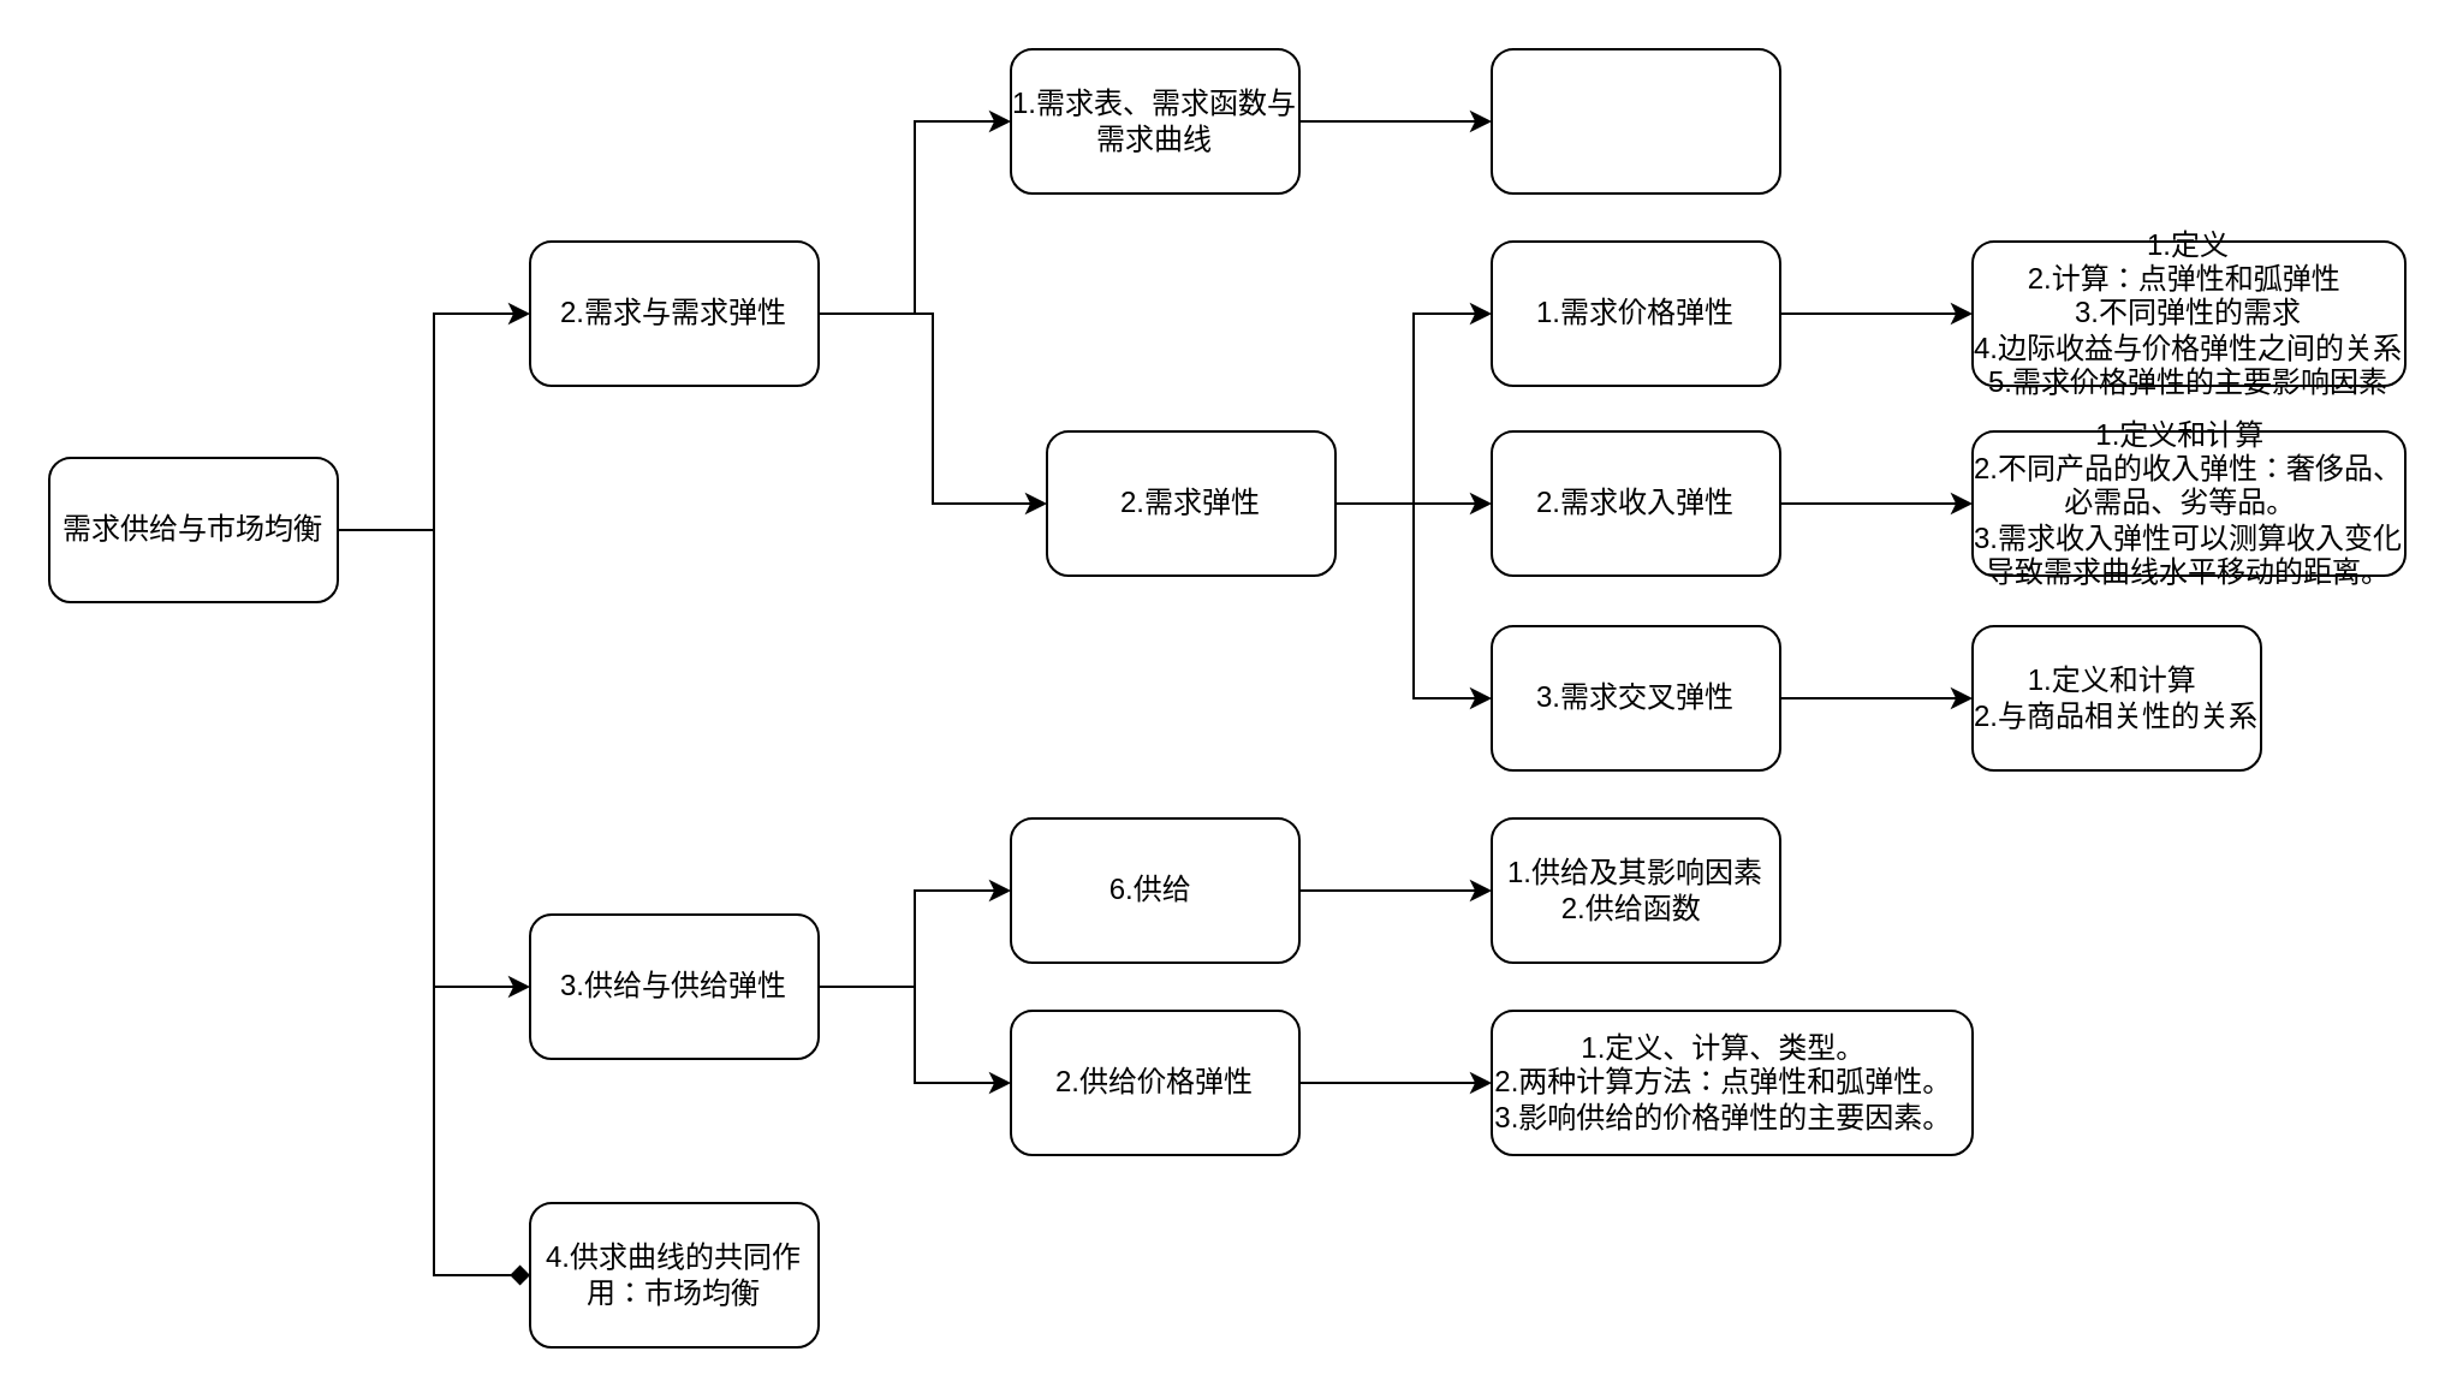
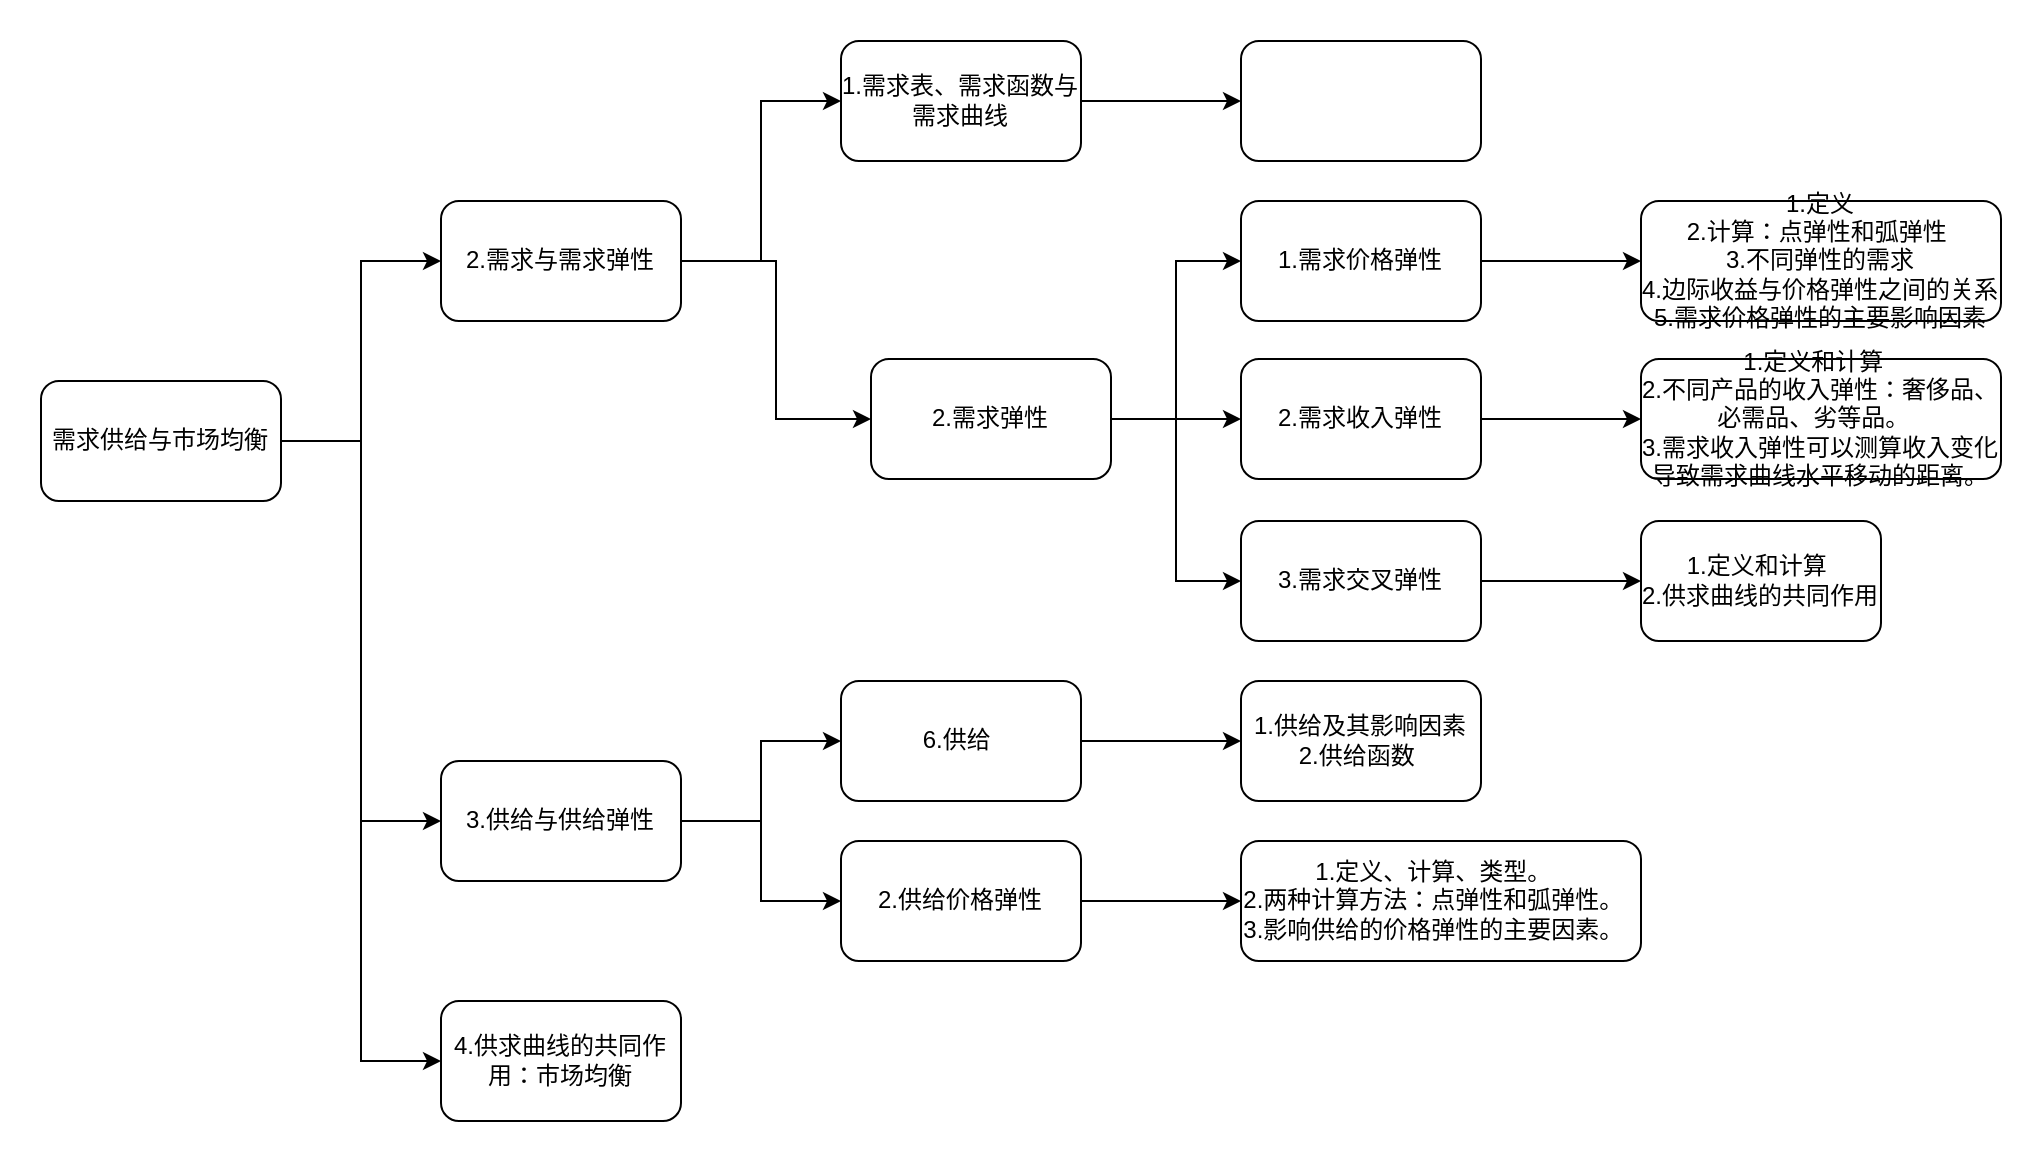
  <mxCell id="0" />
  <mxCell id="1" parent="0" />
  <mxCell id="2" style="edgeStyle=orthogonalEdgeStyle;rounded=0;orthogonalLoop=1;jettySize=auto;html=1;entryX=0;entryY=0.5;entryDx=0;entryDy=0;" parent="1" source="5" target="13" edge="1"><mxGeometry relative="1" as="geometry" /></mxCell>
- <mxCell id="3" style="edgeStyle=orthogonalEdgeStyle;rounded=0;orthogonalLoop=1;jettySize=auto;html=1;entryX=0;entryY=0.5;entryDx=0;entryDy=0;endArrow=diamond;" parent="1" source="5" target="10" edge="1"><mxGeometry relative="1" as="geometry" /></mxCell>
+ <mxCell id="3" style="edgeStyle=orthogonalEdgeStyle;rounded=0;orthogonalLoop=1;jettySize=auto;html=1;entryX=0;entryY=0.5;entryDx=0;entryDy=0;" parent="1" source="5" target="10" edge="1"><mxGeometry relative="1" as="geometry" /></mxCell>
  <mxCell id="4" style="edgeStyle=orthogonalEdgeStyle;rounded=0;orthogonalLoop=1;jettySize=auto;html=1;entryX=0;entryY=0.5;entryDx=0;entryDy=0;" parent="1" source="5" target="30" edge="1"><mxGeometry relative="1" as="geometry" /></mxCell>
  <mxCell id="5" value="需求供给与市场均衡" style="rounded=1;whiteSpace=wrap;html=1;" parent="1" vertex="1"><mxGeometry x="20" y="190" width="120" height="60" as="geometry" /></mxCell>
  <mxCell id="6" value="" style="edgeStyle=orthogonalEdgeStyle;rounded=0;orthogonalLoop=1;jettySize=auto;html=1;entryX=0;entryY=0.5;entryDx=0;entryDy=0;" parent="1" source="9" target="15" edge="1"><mxGeometry relative="1" as="geometry" /></mxCell>
  <mxCell id="7" style="edgeStyle=orthogonalEdgeStyle;rounded=0;orthogonalLoop=1;jettySize=auto;html=1;entryX=0;entryY=0.5;entryDx=0;entryDy=0;" parent="1" source="9" target="19" edge="1"><mxGeometry relative="1" as="geometry" /></mxCell>
  <mxCell id="8" style="edgeStyle=orthogonalEdgeStyle;rounded=0;orthogonalLoop=1;jettySize=auto;html=1;entryX=0;entryY=0.5;entryDx=0;entryDy=0;" parent="1" source="9" target="17" edge="1"><mxGeometry relative="1" as="geometry" /></mxCell>
  <mxCell id="9" value="2.需求弹性" style="whiteSpace=wrap;html=1;rounded=1;" parent="1" vertex="1"><mxGeometry x="435" y="179" width="120" height="60" as="geometry" /></mxCell>
  <mxCell id="10" value="4.供求曲线的共同作用：市场均衡" style="whiteSpace=wrap;html=1;rounded=1;" parent="1" vertex="1"><mxGeometry x="220" y="500" width="120" height="60" as="geometry" /></mxCell>
  <mxCell id="11" value="" style="edgeStyle=orthogonalEdgeStyle;rounded=0;orthogonalLoop=1;jettySize=auto;html=1;" parent="1" source="13" target="24" edge="1"><mxGeometry relative="1" as="geometry" /></mxCell>
  <mxCell id="12" style="edgeStyle=orthogonalEdgeStyle;rounded=0;orthogonalLoop=1;jettySize=auto;html=1;entryX=0;entryY=0.5;entryDx=0;entryDy=0;" parent="1" source="13" target="26" edge="1"><mxGeometry relative="1" as="geometry" /></mxCell>
  <mxCell id="13" value="3.供给与供给弹性" style="whiteSpace=wrap;html=1;rounded=1;" parent="1" vertex="1"><mxGeometry x="220" y="380" width="120" height="60" as="geometry" /></mxCell>
  <mxCell id="14" value="" style="edgeStyle=orthogonalEdgeStyle;rounded=0;orthogonalLoop=1;jettySize=auto;html=1;" parent="1" source="15" target="20" edge="1"><mxGeometry relative="1" as="geometry" /></mxCell>
  <mxCell id="15" value="1.需求价格弹性" style="whiteSpace=wrap;html=1;rounded=1;" parent="1" vertex="1"><mxGeometry x="620" y="100" width="120" height="60" as="geometry" /></mxCell>
  <mxCell id="16" value="" style="edgeStyle=orthogonalEdgeStyle;rounded=0;orthogonalLoop=1;jettySize=auto;html=1;exitX=1;exitY=0.5;exitDx=0;exitDy=0;entryX=0;entryY=0.5;entryDx=0;entryDy=0;" parent="1" source="17" target="22" edge="1"><mxGeometry relative="1" as="geometry"><mxPoint x="730" y="289" as="sourcePoint" /><mxPoint x="810" y="289" as="targetPoint" /></mxGeometry></mxCell>
  <mxCell id="17" value="3.需求交叉弹性" style="whiteSpace=wrap;html=1;rounded=1;" parent="1" vertex="1"><mxGeometry x="620" y="260" width="120" height="60" as="geometry" /></mxCell>
  <mxCell id="18" value="" style="edgeStyle=orthogonalEdgeStyle;rounded=0;orthogonalLoop=1;jettySize=auto;html=1;" parent="1" source="19" target="21" edge="1"><mxGeometry relative="1" as="geometry" /></mxCell>
  <mxCell id="19" value="2.需求收入弹性" style="whiteSpace=wrap;html=1;rounded=1;" parent="1" vertex="1"><mxGeometry x="620" y="179" width="120" height="60" as="geometry" /></mxCell>
  <mxCell id="20" value="&lt;div&gt;1.定义&lt;/div&gt;&lt;div&gt;2.计算：点弹性和弧弹性&amp;nbsp;&lt;br&gt;&lt;div style=&quot;border-color: var(--border-color);&quot;&gt;3.不同弹性的需求&lt;/div&gt;&lt;div style=&quot;border-color: var(--border-color);&quot;&gt;4.边际收益与价格弹性之间的关系&lt;/div&gt;&lt;div style=&quot;border-color: var(--border-color);&quot;&gt;5.需求价格弹性的主要影响因素&lt;/div&gt;&lt;/div&gt;" style="whiteSpace=wrap;html=1;rounded=1;" parent="1" vertex="1"><mxGeometry x="820" y="100" width="180" height="60" as="geometry" /></mxCell>
  <mxCell id="21" value="&lt;div&gt;1.定义和计算&amp;nbsp;&amp;nbsp;&lt;/div&gt;&lt;div&gt;2.不同产品的收入弹性：奢侈品、必需品、劣等品。&amp;nbsp;&amp;nbsp;&lt;/div&gt;&lt;div&gt;3.需求收入弹性可以测算收入变化导致需求曲线水平移动的距离。&lt;/div&gt;" style="whiteSpace=wrap;html=1;rounded=1;" parent="1" vertex="1"><mxGeometry x="820" y="179" width="180" height="60" as="geometry" /></mxCell>
- <mxCell id="22" value="&lt;div&gt;1.定义和计算&amp;nbsp;&lt;/div&gt;&lt;div&gt;2.与商品相关性的关系&lt;/div&gt;" style="whiteSpace=wrap;html=1;rounded=1;" parent="1" vertex="1"><mxGeometry x="820" y="260" width="120" height="60" as="geometry" /></mxCell>
+ <mxCell id="22" value="&lt;div&gt;1.定义和计算&amp;nbsp;&lt;/div&gt;&lt;div&gt;2.供求曲线的共同作用&lt;/div&gt;" style="whiteSpace=wrap;html=1;rounded=1;" parent="1" vertex="1"><mxGeometry x="820" y="260" width="120" height="60" as="geometry" /></mxCell>
  <mxCell id="23" value="" style="edgeStyle=orthogonalEdgeStyle;rounded=0;orthogonalLoop=1;jettySize=auto;html=1;" parent="1" source="24" target="34" edge="1"><mxGeometry relative="1" as="geometry" /></mxCell>
  <mxCell id="24" value="6.供给&amp;nbsp;" style="whiteSpace=wrap;html=1;rounded=1;" parent="1" vertex="1"><mxGeometry x="420" y="340" width="120" height="60" as="geometry" /></mxCell>
  <mxCell id="25" value="" style="edgeStyle=orthogonalEdgeStyle;rounded=0;orthogonalLoop=1;jettySize=auto;html=1;" parent="1" source="26" target="27" edge="1"><mxGeometry relative="1" as="geometry" /></mxCell>
  <mxCell id="26" value="2.供给价格弹性" style="whiteSpace=wrap;html=1;rounded=1;" parent="1" vertex="1"><mxGeometry x="420" y="420" width="120" height="60" as="geometry" /></mxCell>
  <mxCell id="27" value="&lt;div&gt;1.定义、计算、类型。&amp;nbsp;&amp;nbsp;&lt;/div&gt;&lt;div&gt;2.两种计算方法：点弹性和弧弹性。&amp;nbsp;&amp;nbsp;&lt;/div&gt;&lt;div&gt;3.影响供给的价格弹性的主要因素。&amp;nbsp;&amp;nbsp;&lt;/div&gt;" style="whiteSpace=wrap;html=1;rounded=1;" parent="1" vertex="1"><mxGeometry x="620" y="420" width="200" height="60" as="geometry" /></mxCell>
  <mxCell id="28" style="edgeStyle=orthogonalEdgeStyle;rounded=0;orthogonalLoop=1;jettySize=auto;html=1;entryX=0;entryY=0.5;entryDx=0;entryDy=0;" parent="1" source="30" target="9" edge="1"><mxGeometry relative="1" as="geometry" /></mxCell>
  <mxCell id="29" style="edgeStyle=orthogonalEdgeStyle;rounded=0;orthogonalLoop=1;jettySize=auto;html=1;entryX=0;entryY=0.5;entryDx=0;entryDy=0;" parent="1" source="30" target="32" edge="1"><mxGeometry relative="1" as="geometry" /></mxCell>
  <mxCell id="30" value="2.需求与需求弹性" style="whiteSpace=wrap;html=1;rounded=1;" parent="1" vertex="1"><mxGeometry x="220" y="100" width="120" height="60" as="geometry" /></mxCell>
  <mxCell id="31" value="" style="edgeStyle=orthogonalEdgeStyle;rounded=0;orthogonalLoop=1;jettySize=auto;html=1;" parent="1" source="32" target="33" edge="1"><mxGeometry relative="1" as="geometry" /></mxCell>
  <mxCell id="32" value="1.需求表、需求函数与需求曲线" style="whiteSpace=wrap;html=1;rounded=1;" parent="1" vertex="1"><mxGeometry x="420" y="20" width="120" height="60" as="geometry" /></mxCell>
  <mxCell id="33" value="" style="whiteSpace=wrap;html=1;rounded=1;" parent="1" vertex="1"><mxGeometry x="620" y="20" width="120" height="60" as="geometry" /></mxCell>
  <mxCell id="34" value="1.供给及其影响因素&lt;br&gt;2.供给函数&amp;nbsp;" style="whiteSpace=wrap;html=1;rounded=1;" parent="1" vertex="1"><mxGeometry x="620" y="340" width="120" height="60" as="geometry" /></mxCell>
